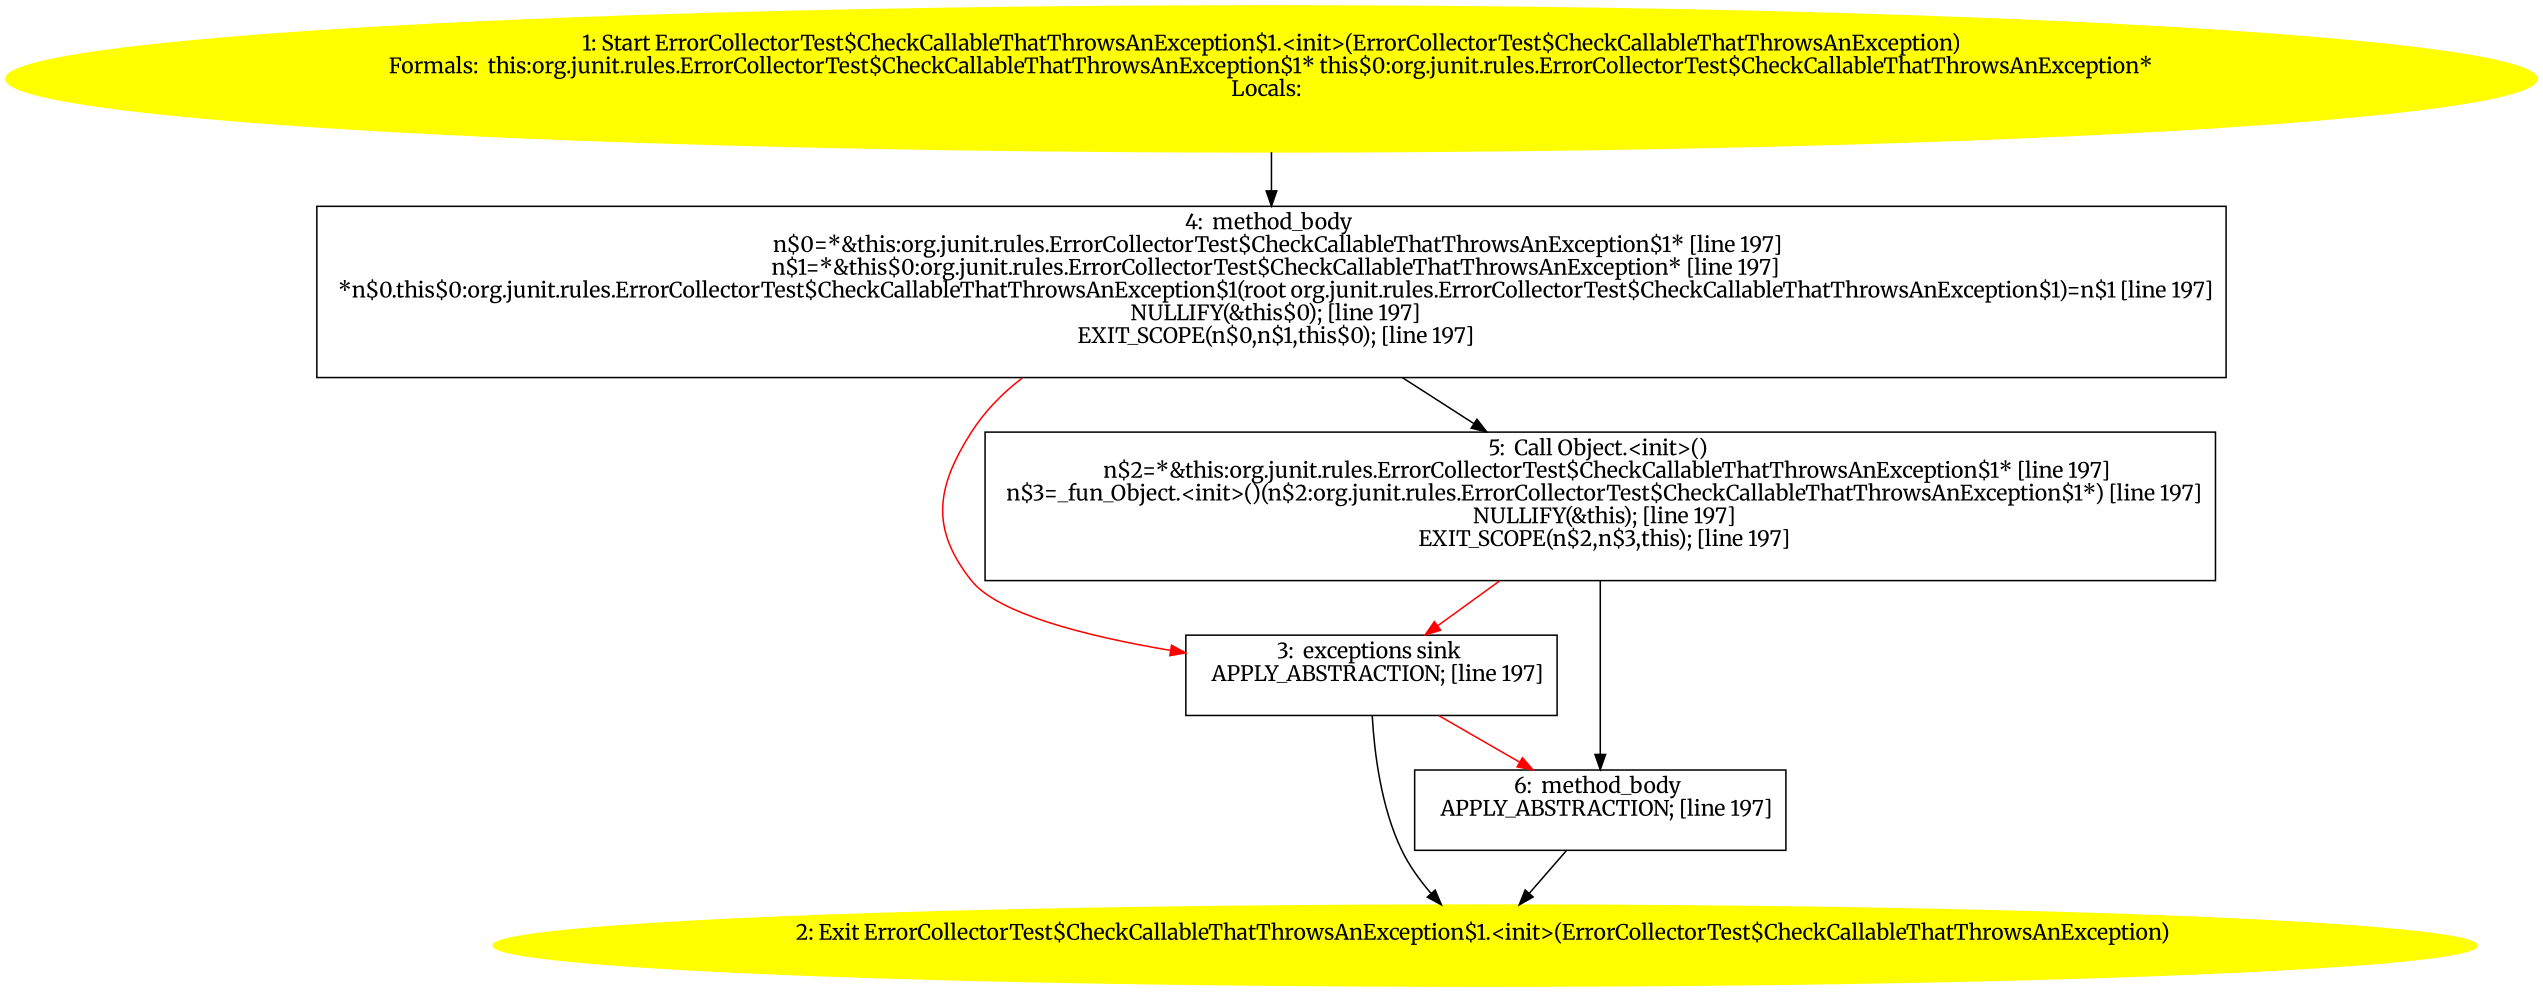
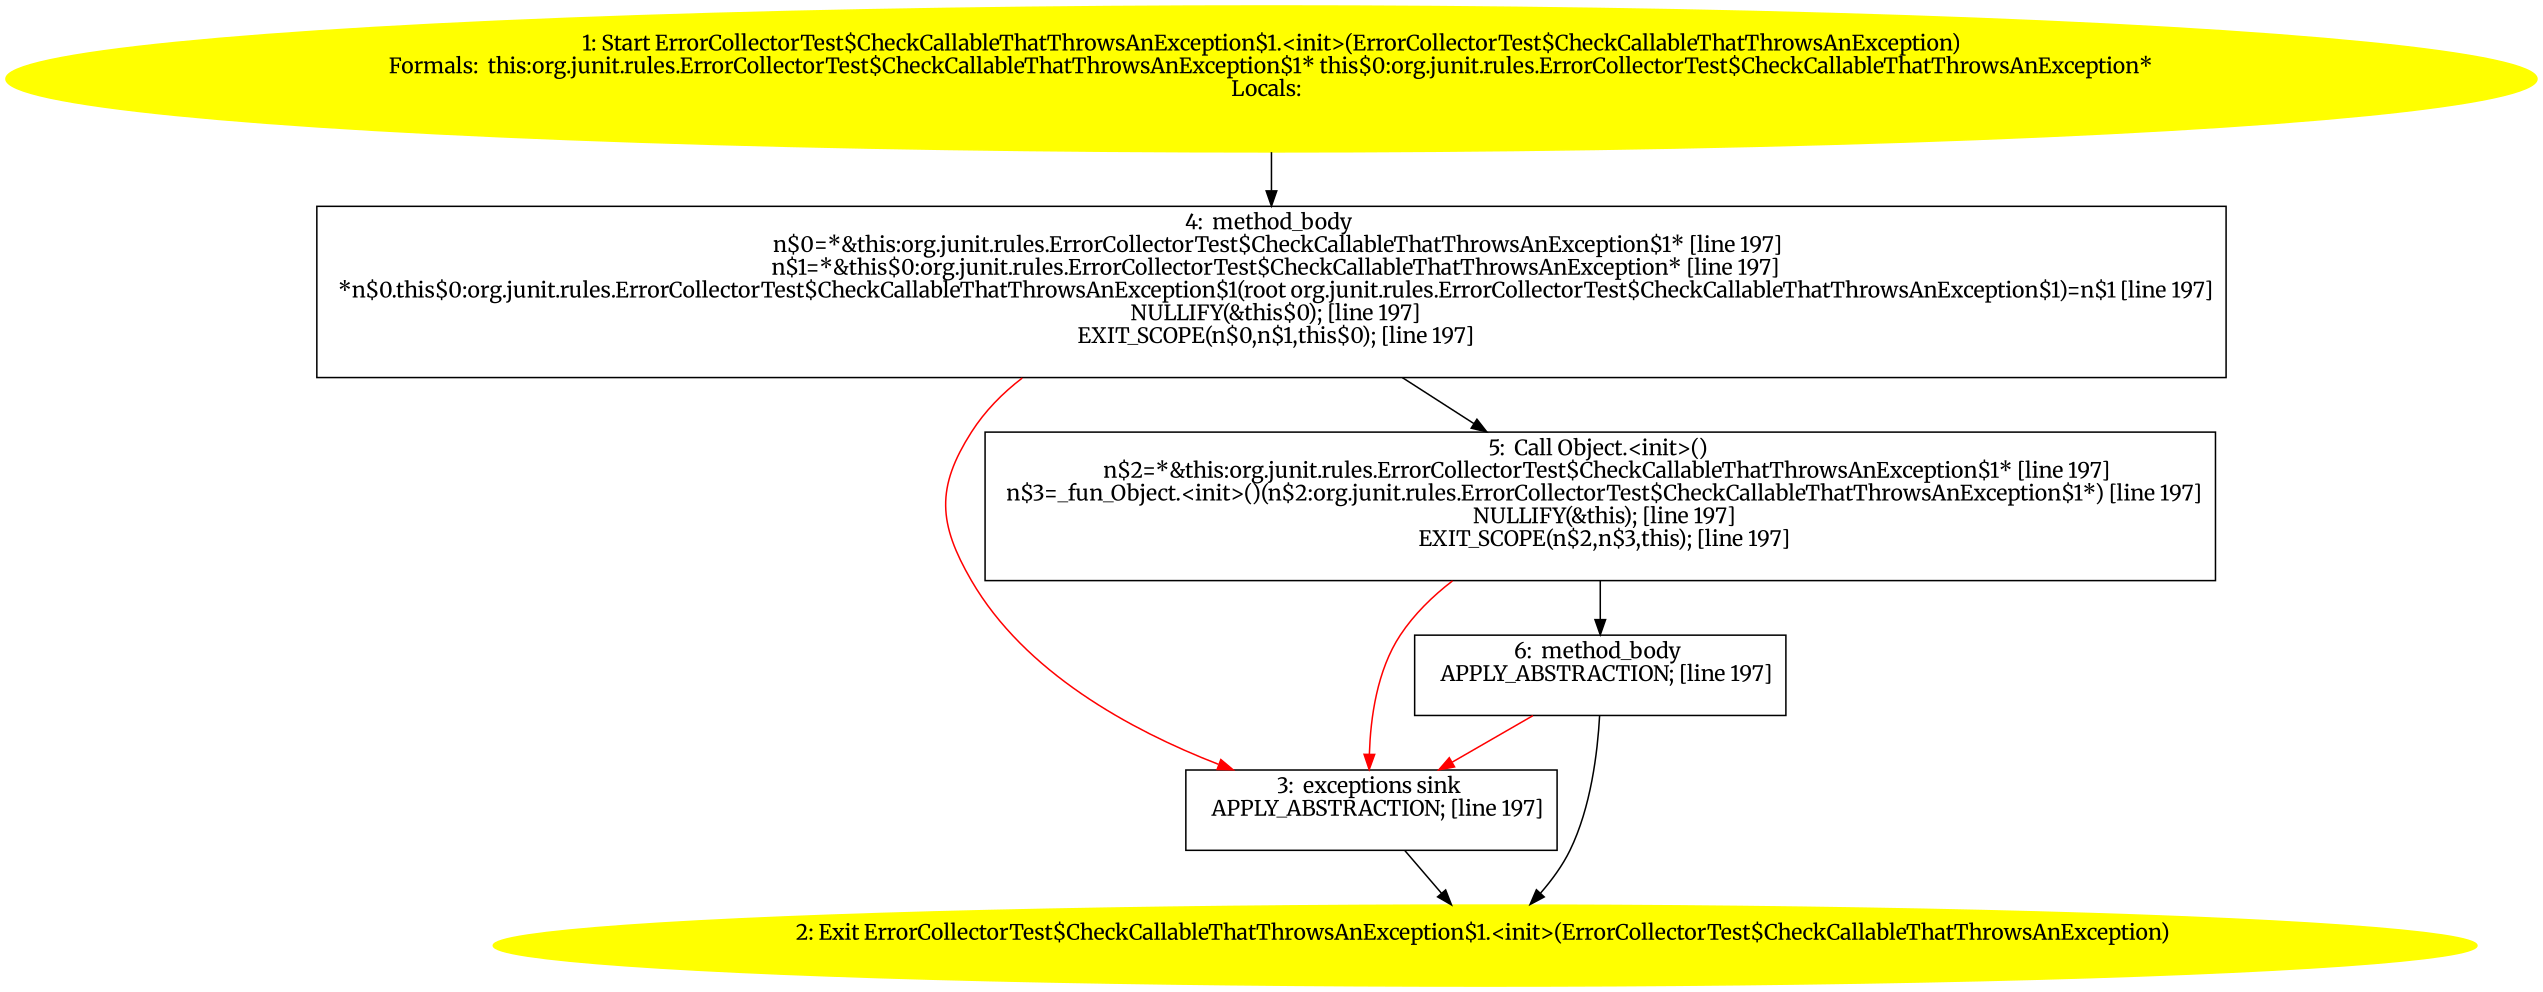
  digraph {
    fontname=Merriweather
    node [fontname=Merriweather shape=box]
    edge [fontname=Merriweather]
    n1 [color=yellow label="1: Start ErrorCollectorTest$CheckCallableThatThrowsAnException$1.<init>(ErrorCollectorTest$CheckCallableThatThrowsAnException)\nFormals:  this:org.junit.rules.ErrorCollectorTest$CheckCallableThatThrowsAnException$1* this$0:org.junit.rules.ErrorCollectorTest$CheckCallableThatThrowsAnException*\nLocals:  \n  " style=filled shape=""]
    n2 [label="4:  method_body \n   n$0=*&this:org.junit.rules.ErrorCollectorTest$CheckCallableThatThrowsAnException$1* [line 197]\n  n$1=*&this$0:org.junit.rules.ErrorCollectorTest$CheckCallableThatThrowsAnException* [line 197]\n  *n$0.this$0:org.junit.rules.ErrorCollectorTest$CheckCallableThatThrowsAnException$1(root org.junit.rules.ErrorCollectorTest$CheckCallableThatThrowsAnException$1)=n$1 [line 197]\n  NULLIFY(&this$0); [line 197]\n  EXIT_SCOPE(n$0,n$1,this$0); [line 197]\n "]
    n3 [label="3:  exceptions sink \n   APPLY_ABSTRACTION; [line 197]\n "]
    n4 [label="5:  Call Object.<init>() \n   n$2=*&this:org.junit.rules.ErrorCollectorTest$CheckCallableThatThrowsAnException$1* [line 197]\n  n$3=_fun_Object.<init>()(n$2:org.junit.rules.ErrorCollectorTest$CheckCallableThatThrowsAnException$1*) [line 197]\n  NULLIFY(&this); [line 197]\n  EXIT_SCOPE(n$2,n$3,this); [line 197]\n "]
    n5 [color=yellow label="2: Exit ErrorCollectorTest$CheckCallableThatThrowsAnException$1.<init>(ErrorCollectorTest$CheckCallableThatThrowsAnException) \n  " style=filled shape=""]
    n6 [label="6:  method_body \n   APPLY_ABSTRACTION; [line 197]\n "]
    n1 -> n2
    n2 -> n3 [color=red]
    n2 -> n4
    n3 -> n5
    n4 -> n3 [color=red]
    n4 -> n6
-   n3 -> n6 [color=red]
+   n6 -> n3 [color=red]
    n6 -> n5
  }
